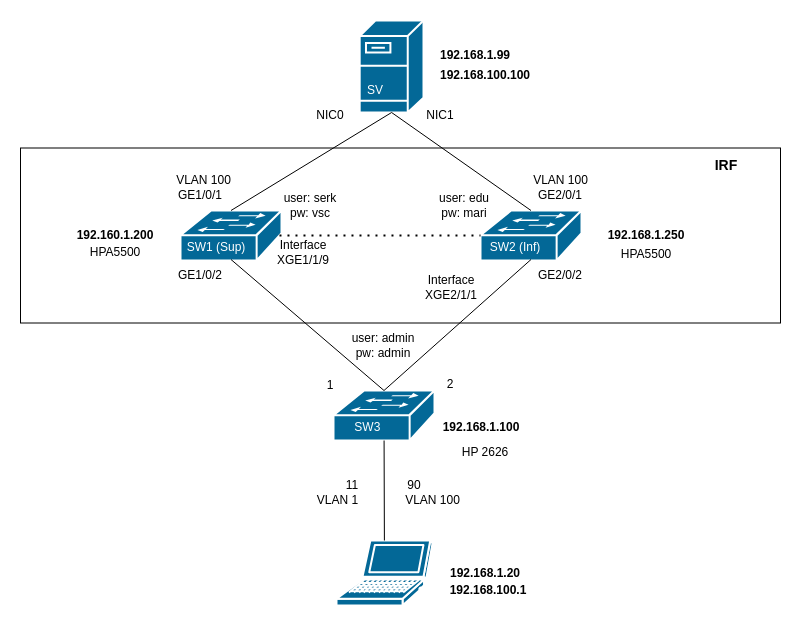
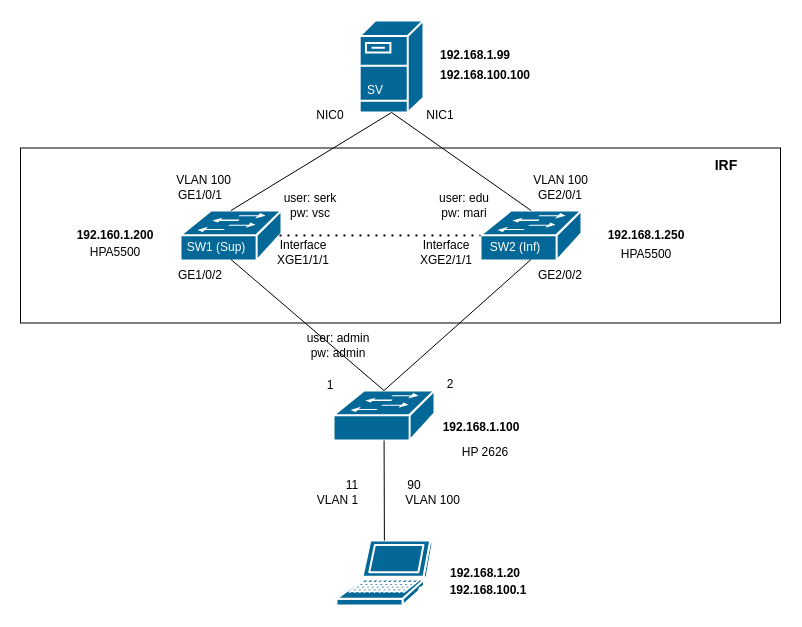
  <mxCell id="0" />
  <mxCell id="1" parent="0" />
  <mxCell id="2" value="" style="rounded=0;whiteSpace=wrap;html=1;" parent="1" vertex="1"><mxGeometry x="20" y="147.5" width="760" height="175" as="geometry" /></mxCell>
  <mxCell id="3" value="" style="shape=mxgraph.cisco.switches.workgroup_switch;sketch=0;html=1;pointerEvents=1;dashed=0;fillColor=#036897;strokeColor=#ffffff;strokeWidth=2;verticalLabelPosition=bottom;verticalAlign=top;align=center;outlineConnect=0;" parent="1" vertex="1"><mxGeometry x="180" y="210" width="101" height="50" as="geometry" /></mxCell>
  <mxCell id="4" value="" style="shape=mxgraph.cisco.switches.workgroup_switch;sketch=0;html=1;pointerEvents=1;dashed=0;fillColor=#036897;strokeColor=#ffffff;strokeWidth=2;verticalLabelPosition=bottom;verticalAlign=top;align=center;outlineConnect=0;" parent="1" vertex="1"><mxGeometry x="480" y="210" width="101" height="50" as="geometry" /></mxCell>
  <mxCell id="5" value="" style="shape=mxgraph.cisco.switches.workgroup_switch;sketch=0;html=1;pointerEvents=1;dashed=0;fillColor=#036897;strokeColor=#ffffff;strokeWidth=2;verticalLabelPosition=bottom;verticalAlign=top;align=center;outlineConnect=0;" parent="1" vertex="1"><mxGeometry x="333" y="390" width="101" height="50" as="geometry" /></mxCell>
  <mxCell id="6" value="" style="shape=mxgraph.cisco.servers.fileserver;sketch=0;html=1;pointerEvents=1;dashed=0;fillColor=#036897;strokeColor=#ffffff;strokeWidth=2;verticalLabelPosition=bottom;verticalAlign=top;align=center;outlineConnect=0;" parent="1" vertex="1"><mxGeometry x="359.19" y="20" width="63.81" height="92" as="geometry" /></mxCell>
  <mxCell id="7" value="" style="shape=mxgraph.cisco.computers_and_peripherals.laptop;sketch=0;html=1;pointerEvents=1;dashed=0;fillColor=#036897;strokeColor=#ffffff;strokeWidth=2;verticalLabelPosition=bottom;verticalAlign=top;align=center;outlineConnect=0;" parent="1" vertex="1"><mxGeometry x="336" y="540" width="96" height="65" as="geometry" /></mxCell>
  <mxCell id="8" value="" style="endArrow=none;html=1;rounded=0;exitX=0.5;exitY=0;exitDx=0;exitDy=0;exitPerimeter=0;entryX=0.5;entryY=1;entryDx=0;entryDy=0;entryPerimeter=0;" parent="1" source="3" target="6" edge="1"><mxGeometry width="50" height="50" relative="1" as="geometry"><mxPoint x="360" y="220" as="sourcePoint" /><mxPoint x="410" y="170" as="targetPoint" /></mxGeometry></mxCell>
  <mxCell id="9" value="" style="endArrow=none;html=1;rounded=0;entryX=0.5;entryY=1;entryDx=0;entryDy=0;entryPerimeter=0;exitX=0.5;exitY=0;exitDx=0;exitDy=0;exitPerimeter=0;" parent="1" source="4" target="6" edge="1"><mxGeometry width="50" height="50" relative="1" as="geometry"><mxPoint x="360" y="220" as="sourcePoint" /><mxPoint x="410" y="170" as="targetPoint" /></mxGeometry></mxCell>
  <mxCell id="10" value="" style="endArrow=none;html=1;rounded=0;exitX=0.5;exitY=0.98;exitDx=0;exitDy=0;exitPerimeter=0;entryX=0.5;entryY=0;entryDx=0;entryDy=0;entryPerimeter=0;" parent="1" source="3" target="5" edge="1"><mxGeometry width="50" height="50" relative="1" as="geometry"><mxPoint x="350" y="220" as="sourcePoint" /><mxPoint x="410" y="170" as="targetPoint" /></mxGeometry></mxCell>
  <mxCell id="11" value="" style="endArrow=none;html=1;rounded=0;entryX=0.5;entryY=0.98;entryDx=0;entryDy=0;entryPerimeter=0;exitX=0.5;exitY=0;exitDx=0;exitDy=0;exitPerimeter=0;" parent="1" source="5" target="4" edge="1"><mxGeometry width="50" height="50" relative="1" as="geometry"><mxPoint x="360" y="220" as="sourcePoint" /><mxPoint x="410" y="170" as="targetPoint" /></mxGeometry></mxCell>
  <mxCell id="12" value="" style="endArrow=none;dashed=1;html=1;dashPattern=1 3;strokeWidth=2;rounded=0;exitX=0.98;exitY=0.5;exitDx=0;exitDy=0;exitPerimeter=0;" parent="1" source="3" target="4" edge="1"><mxGeometry width="50" height="50" relative="1" as="geometry"><mxPoint x="360" y="220" as="sourcePoint" /><mxPoint x="410" y="170" as="targetPoint" /></mxGeometry></mxCell>
  <mxCell id="13" value="" style="endArrow=none;html=1;rounded=0;" parent="1" source="5" target="7" edge="1"><mxGeometry width="50" height="50" relative="1" as="geometry"><mxPoint x="360" y="420" as="sourcePoint" /><mxPoint x="410" y="370" as="targetPoint" /></mxGeometry></mxCell>
  <mxCell id="14" value="NIC0" style="text;html=1;strokeColor=none;fillColor=none;align=center;verticalAlign=middle;whiteSpace=wrap;rounded=0;" parent="1" vertex="1"><mxGeometry x="300" y="100" width="60" height="30" as="geometry" /></mxCell>
  <mxCell id="15" value="NIC1" style="text;html=1;strokeColor=none;fillColor=none;align=center;verticalAlign=middle;whiteSpace=wrap;rounded=0;" parent="1" vertex="1"><mxGeometry x="410" y="100" width="60" height="30" as="geometry" /></mxCell>
  <mxCell id="16" value="GE1/0/1" style="text;html=1;strokeColor=none;fillColor=none;align=center;verticalAlign=middle;whiteSpace=wrap;rounded=0;" parent="1" vertex="1"><mxGeometry x="170" y="180" width="60" height="30" as="geometry" /></mxCell>
  <mxCell id="17" value="GE2/0/1" style="text;html=1;strokeColor=none;fillColor=none;align=center;verticalAlign=middle;whiteSpace=wrap;rounded=0;" parent="1" vertex="1"><mxGeometry x="530" y="180" width="60" height="30" as="geometry" /></mxCell>
  <mxCell id="18" value="GE1/0/2" style="text;html=1;strokeColor=none;fillColor=none;align=center;verticalAlign=middle;whiteSpace=wrap;rounded=0;" parent="1" vertex="1"><mxGeometry x="170" y="260" width="60" height="30" as="geometry" /></mxCell>
  <mxCell id="19" value="GE2/0/2" style="text;html=1;strokeColor=none;fillColor=none;align=center;verticalAlign=middle;whiteSpace=wrap;rounded=0;" parent="1" vertex="1"><mxGeometry x="530" y="260" width="60" height="30" as="geometry" /></mxCell>
  <mxCell id="20" value="1" style="text;html=1;strokeColor=none;fillColor=none;align=center;verticalAlign=middle;whiteSpace=wrap;rounded=0;" parent="1" vertex="1"><mxGeometry x="300" y="370" width="60" height="30" as="geometry" /></mxCell>
  <mxCell id="21" value="2" style="text;html=1;strokeColor=none;fillColor=none;align=center;verticalAlign=middle;whiteSpace=wrap;rounded=0;" parent="1" vertex="1"><mxGeometry x="420" y="369" width="60" height="30" as="geometry" /></mxCell>
  <mxCell id="22" value="11" style="text;html=1;strokeColor=none;fillColor=none;align=center;verticalAlign=middle;whiteSpace=wrap;rounded=0;" parent="1" vertex="1"><mxGeometry x="322" y="470" width="60" height="30" as="geometry" /></mxCell>
  <mxCell id="23" value="&lt;b&gt;192.168.1.250&lt;br&gt;&lt;/b&gt;" style="text;html=1;strokeColor=none;fillColor=none;align=center;verticalAlign=middle;whiteSpace=wrap;rounded=0;" parent="1" vertex="1"><mxGeometry x="581" y="220" width="130" height="30" as="geometry" /></mxCell>
  <mxCell id="24" value="&lt;b&gt;192.160.1.200&lt;/b&gt;" style="text;html=1;strokeColor=none;fillColor=none;align=center;verticalAlign=middle;whiteSpace=wrap;rounded=0;" parent="1" vertex="1"><mxGeometry x="50" y="220" width="130" height="30" as="geometry" /></mxCell>
  <mxCell id="25" style="edgeStyle=orthogonalEdgeStyle;rounded=0;orthogonalLoop=1;jettySize=auto;html=1;exitX=0.5;exitY=1;exitDx=0;exitDy=0;" parent="1" source="24" target="24" edge="1"><mxGeometry relative="1" as="geometry" /></mxCell>
  <mxCell id="26" value="&lt;font color=&quot;#ffffff&quot;&gt;SW1 (Sup)&lt;/font&gt;" style="text;html=1;strokeColor=none;fillColor=none;align=center;verticalAlign=middle;whiteSpace=wrap;rounded=0;" parent="1" vertex="1"><mxGeometry x="181" y="237" width="70" height="20" as="geometry" /></mxCell>
  <mxCell id="27" value="&lt;font color=&quot;#ffffff&quot;&gt;SW2 (Inf)&lt;/font&gt;" style="text;html=1;strokeColor=none;fillColor=none;align=center;verticalAlign=middle;whiteSpace=wrap;rounded=0;" parent="1" vertex="1"><mxGeometry x="480" y="237" width="70" height="20" as="geometry" /></mxCell>
  <mxCell id="28" value="&lt;font color=&quot;#000000&quot;&gt;HPA5500&lt;/font&gt;" style="text;html=1;strokeColor=none;fillColor=none;align=center;verticalAlign=middle;whiteSpace=wrap;rounded=0;fontColor=#FFFFFF;" parent="1" vertex="1"><mxGeometry x="616" y="240" width="60" height="27" as="geometry" /></mxCell>
  <mxCell id="29" value="&lt;font color=&quot;#000000&quot;&gt;HPA5500&lt;/font&gt;" style="text;html=1;strokeColor=none;fillColor=none;align=center;verticalAlign=middle;whiteSpace=wrap;rounded=0;fontColor=#FFFFFF;" parent="1" vertex="1"><mxGeometry x="85" y="237" width="60" height="30" as="geometry" /></mxCell>
- <mxCell id="30" value="&lt;font color=&quot;#ffffff&quot;&gt;SW3&amp;nbsp;&lt;/font&gt;" style="text;html=1;strokeColor=none;fillColor=none;align=center;verticalAlign=middle;whiteSpace=wrap;rounded=0;" parent="1" vertex="1"><mxGeometry x="334" y="417" width="70" height="20" as="geometry" /></mxCell>
  <mxCell id="31" value="&lt;font color=&quot;#000000&quot;&gt;HP 2626&lt;/font&gt;" style="text;html=1;strokeColor=none;fillColor=none;align=center;verticalAlign=middle;whiteSpace=wrap;rounded=0;fontColor=#FFFFFF;" parent="1" vertex="1"><mxGeometry x="455" y="437" width="60" height="30" as="geometry" /></mxCell>
  <mxCell id="32" value="&lt;font color=&quot;#ffffff&quot;&gt;SV&lt;/font&gt;" style="text;html=1;strokeColor=none;fillColor=none;align=center;verticalAlign=middle;whiteSpace=wrap;rounded=0;" parent="1" vertex="1"><mxGeometry x="340" y="80" width="70" height="20" as="geometry" /></mxCell>
  <mxCell id="33" value="&lt;b&gt;192.168.1.20&lt;br&gt;&lt;/b&gt;" style="text;html=1;strokeColor=none;fillColor=none;align=center;verticalAlign=middle;whiteSpace=wrap;rounded=0;" parent="1" vertex="1"><mxGeometry x="420" y="555" width="130" height="35" as="geometry" /></mxCell>
  <mxCell id="34" value="&lt;b&gt;192.168.1.100&lt;br&gt;&lt;/b&gt;" style="text;html=1;strokeColor=none;fillColor=none;align=center;verticalAlign=middle;whiteSpace=wrap;rounded=0;" parent="1" vertex="1"><mxGeometry x="415.81" y="412" width="130" height="30" as="geometry" /></mxCell>
  <mxCell id="35" value="user: serk&lt;br&gt;pw: vsc" style="text;html=1;strokeColor=none;fillColor=none;align=center;verticalAlign=middle;whiteSpace=wrap;rounded=0;" parent="1" vertex="1"><mxGeometry x="280" y="190" width="60" height="30" as="geometry" /></mxCell>
  <mxCell id="36" value="user: edu&lt;br&gt;pw: mari" style="text;html=1;strokeColor=none;fillColor=none;align=center;verticalAlign=middle;whiteSpace=wrap;rounded=0;" parent="1" vertex="1"><mxGeometry x="434" y="190" width="60" height="30" as="geometry" /></mxCell>
- <mxCell id="37" value="user: admin&lt;br&gt;pw: admin" style="text;html=1;strokeColor=none;fillColor=none;align=center;verticalAlign=middle;whiteSpace=wrap;rounded=0;" parent="1" vertex="1"><mxGeometry x="350" y="330" width="65.81" height="30" as="geometry" /></mxCell>
- <mxCell id="38" value="&lt;font color=&quot;#000000&quot;&gt;Interface XGE1/1/9&lt;/font&gt;" style="text;html=1;strokeColor=none;fillColor=none;align=center;verticalAlign=middle;whiteSpace=wrap;rounded=0;fontColor=#FFFFFF;" parent="1" vertex="1"><mxGeometry x="273" y="237" width="60" height="30" as="geometry" /></mxCell>
- <mxCell id="39" value="&lt;font color=&quot;#000000&quot;&gt;Interface XGE2/1/1&lt;/font&gt;" style="text;html=1;strokeColor=none;fillColor=none;align=center;verticalAlign=middle;whiteSpace=wrap;rounded=0;fontColor=#FFFFFF;" parent="1" vertex="1"><mxGeometry x="420.81" y="272" width="60" height="30" as="geometry" /></mxCell>
+ <mxCell id="37" value="user: admin&lt;br&gt;pw: admin" style="text;html=1;strokeColor=none;fillColor=none;align=center;verticalAlign=middle;whiteSpace=wrap;rounded=0;" parent="1" vertex="1"><mxGeometry x="305" y="330" width="65.81" height="30" as="geometry" /></mxCell>
+ <mxCell id="38" value="&lt;font color=&quot;#000000&quot;&gt;Interface XGE1/1/1&lt;/font&gt;" style="text;html=1;strokeColor=none;fillColor=none;align=center;verticalAlign=middle;whiteSpace=wrap;rounded=0;fontColor=#FFFFFF;" parent="1" vertex="1"><mxGeometry x="273" y="237" width="60" height="30" as="geometry" /></mxCell>
+ <mxCell id="39" value="&lt;font color=&quot;#000000&quot;&gt;Interface XGE2/1/1&lt;/font&gt;" style="text;html=1;strokeColor=none;fillColor=none;align=center;verticalAlign=middle;whiteSpace=wrap;rounded=0;fontColor=#FFFFFF;" parent="1" vertex="1"><mxGeometry x="415.81" y="237" width="60" height="30" as="geometry" /></mxCell>
  <mxCell id="40" value="VLAN 100" style="text;html=1;strokeColor=none;fillColor=none;align=center;verticalAlign=middle;whiteSpace=wrap;rounded=0;" vertex="1" parent="1"><mxGeometry x="385" y="490" width="95" height="20" as="geometry" /></mxCell>
  <mxCell id="41" value="90" style="text;html=1;strokeColor=none;fillColor=none;align=center;verticalAlign=middle;whiteSpace=wrap;rounded=0;" vertex="1" parent="1"><mxGeometry x="384" y="470" width="60" height="30" as="geometry" /></mxCell>
  <mxCell id="42" value="VLAN 1" style="text;html=1;strokeColor=none;fillColor=none;align=center;verticalAlign=middle;whiteSpace=wrap;rounded=0;" vertex="1" parent="1"><mxGeometry x="290" y="490" width="95" height="20" as="geometry" /></mxCell>
  <mxCell id="43" value="VLAN 100" style="text;html=1;strokeColor=none;fillColor=none;align=center;verticalAlign=middle;whiteSpace=wrap;rounded=0;" vertex="1" parent="1"><mxGeometry x="156" y="170" width="95" height="20" as="geometry" /></mxCell>
  <mxCell id="44" value="VLAN 100" style="text;html=1;strokeColor=none;fillColor=none;align=center;verticalAlign=middle;whiteSpace=wrap;rounded=0;" vertex="1" parent="1"><mxGeometry x="512.5" y="170" width="95" height="20" as="geometry" /></mxCell>
  <mxCell id="45" value="&lt;b&gt;192.168.1.99&lt;br&gt;&lt;/b&gt;" style="text;html=1;strokeColor=none;fillColor=none;align=center;verticalAlign=middle;whiteSpace=wrap;rounded=0;" vertex="1" parent="1"><mxGeometry x="410" y="40" width="130" height="30" as="geometry" /></mxCell>
  <mxCell id="46" value="&lt;b&gt;192.168.100.100&lt;br&gt;&lt;/b&gt;" style="text;html=1;strokeColor=none;fillColor=none;align=center;verticalAlign=middle;whiteSpace=wrap;rounded=0;" vertex="1" parent="1"><mxGeometry x="420" y="60" width="130" height="30" as="geometry" /></mxCell>
  <mxCell id="47" value="&lt;b&gt;192.168.100.1&lt;br&gt;&lt;/b&gt;" style="text;html=1;strokeColor=none;fillColor=none;align=center;verticalAlign=middle;whiteSpace=wrap;rounded=0;" vertex="1" parent="1"><mxGeometry x="423" y="575" width="130" height="30" as="geometry" /></mxCell>
  <mxCell id="48" value="&lt;b&gt;&lt;font style=&quot;font-size: 14px&quot;&gt;IRF&lt;/font&gt;&lt;/b&gt;" style="text;html=1;strokeColor=none;fillColor=none;align=center;verticalAlign=middle;whiteSpace=wrap;rounded=0;" vertex="1" parent="1"><mxGeometry x="696" y="150" width="60" height="30" as="geometry" /></mxCell>
